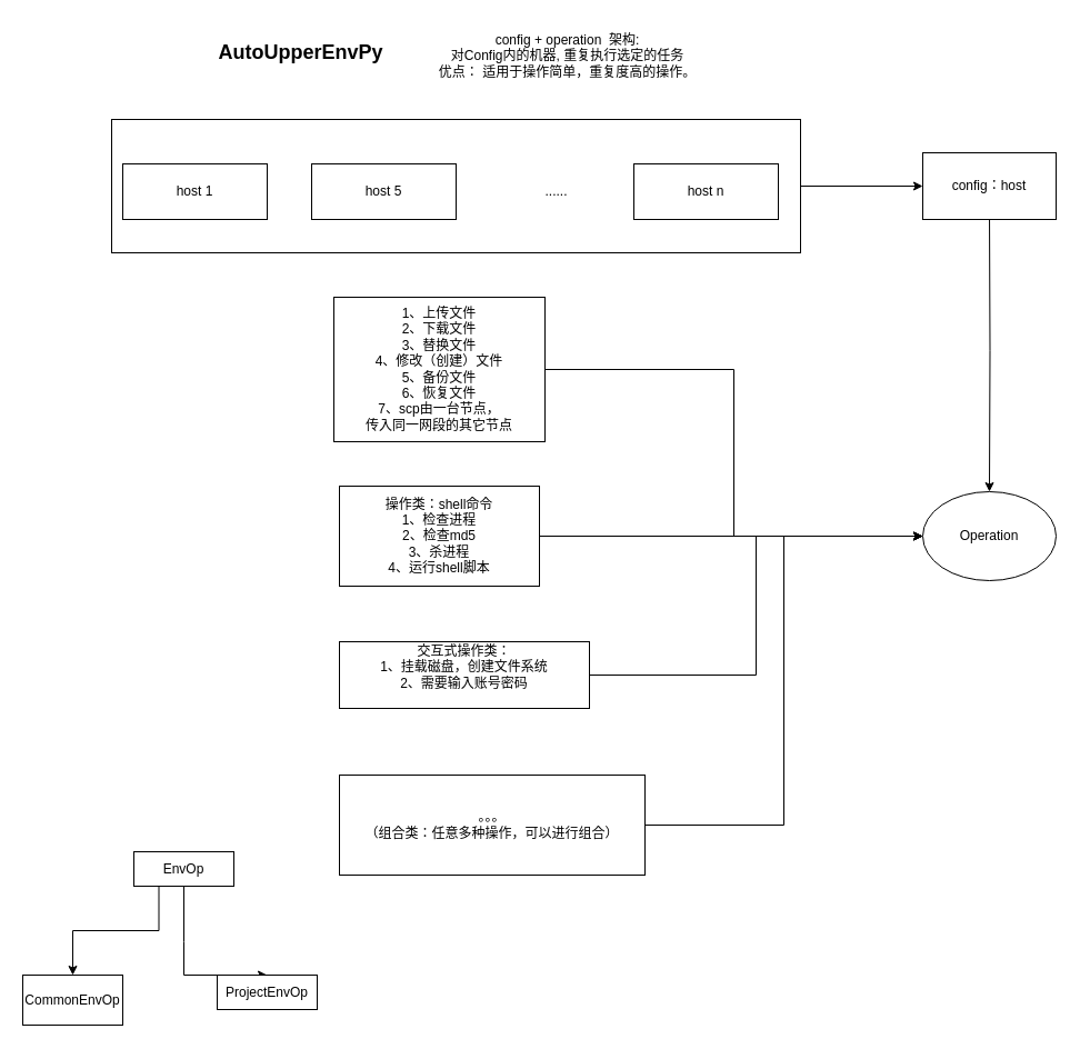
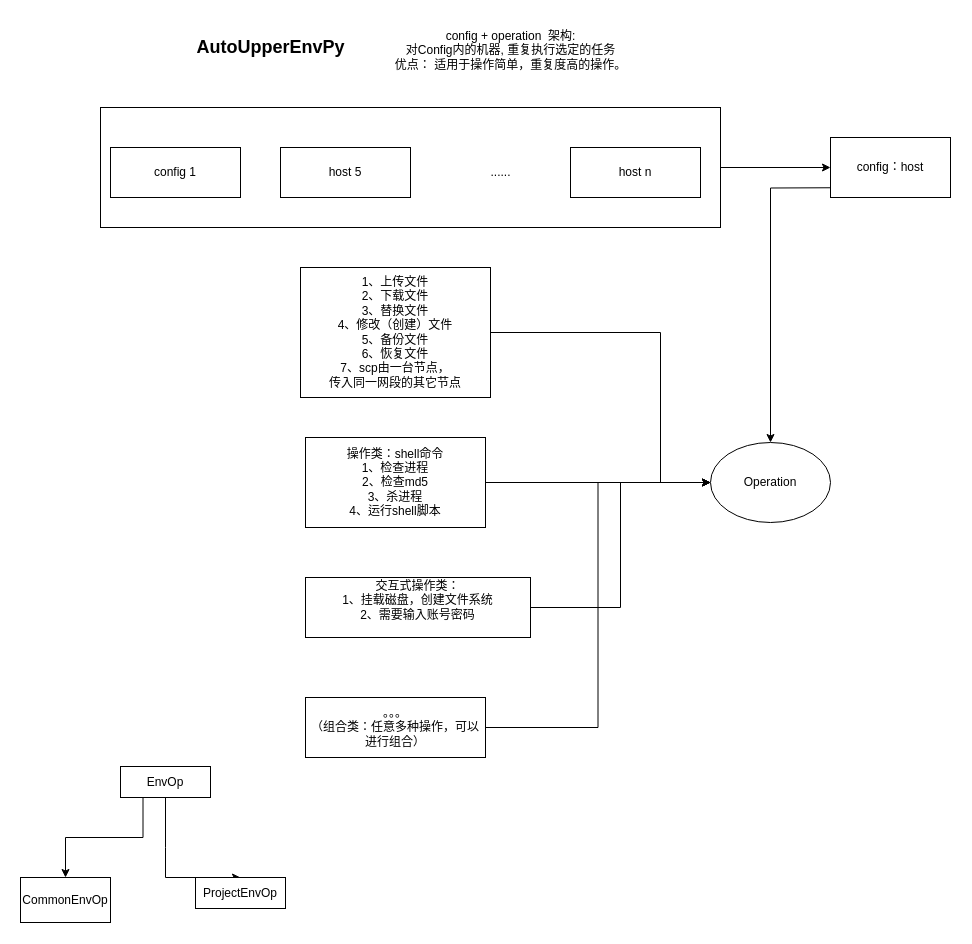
  <mxCell id="0" />
  <mxCell id="1" parent="0" />
  <mxCell id="2" style="edgeStyle=orthogonalEdgeStyle;rounded=0;orthogonalLoop=1;jettySize=auto;html=1;" parent="1" source="3" target="9" edge="1"><mxGeometry relative="1" as="geometry" /></mxCell>
  <mxCell id="3" value="" style="rounded=0;whiteSpace=wrap;html=1;" parent="1" vertex="1"><mxGeometry x="100" y="107" width="620" height="120" as="geometry" /></mxCell>
- <mxCell id="4" value="host 1" style="rounded=0;whiteSpace=wrap;html=1;" parent="1" vertex="1"><mxGeometry x="110" y="147" width="130" height="50" as="geometry" /></mxCell>
+ <mxCell id="4" value="config 1" style="rounded=0;whiteSpace=wrap;html=1;" parent="1" vertex="1"><mxGeometry x="110" y="147" width="130" height="50" as="geometry" /></mxCell>
  <mxCell id="5" value="host 5" style="rounded=0;whiteSpace=wrap;html=1;" parent="1" vertex="1"><mxGeometry x="280" y="147" width="130" height="50" as="geometry" /></mxCell>
  <mxCell id="6" value="host n" style="rounded=0;whiteSpace=wrap;html=1;" parent="1" vertex="1"><mxGeometry x="570" y="147" width="130" height="50" as="geometry" /></mxCell>
  <mxCell id="7" value="......" style="text;html=1;align=center;verticalAlign=middle;resizable=0;points=[];autosize=1;strokeColor=none;fillColor=none;" parent="1" vertex="1"><mxGeometry x="480" y="157" width="40" height="30" as="geometry" /></mxCell>
  <mxCell id="8" style="edgeStyle=orthogonalEdgeStyle;rounded=0;orthogonalLoop=1;jettySize=auto;html=1;entryX=0.5;entryY=0;entryDx=0;entryDy=0;" parent="1" target="20" edge="1"><mxGeometry relative="1" as="geometry"><mxPoint x="890" y="187" as="sourcePoint" /></mxGeometry></mxCell>
  <mxCell id="9" value="config：host" style="rounded=0;whiteSpace=wrap;html=1;" parent="1" vertex="1"><mxGeometry x="830" y="137" width="120" height="60" as="geometry" /></mxCell>
  <mxCell id="10" style="edgeStyle=orthogonalEdgeStyle;rounded=0;orthogonalLoop=1;jettySize=auto;html=1;entryX=0;entryY=0.5;entryDx=0;entryDy=0;" parent="1" source="11" target="20" edge="1"><mxGeometry relative="1" as="geometry"><mxPoint x="790" y="437" as="targetPoint" /><Array as="points"><mxPoint x="660" y="332" /><mxPoint x="660" y="482" /></Array></mxGeometry></mxCell>
  <mxCell id="11" value="&lt;span style=&quot;text-wrap: nowrap;&quot;&gt;1、上传文件&lt;/span&gt;&lt;div style=&quot;border-color: var(--border-color); text-wrap: nowrap;&quot;&gt;2、下载文件&lt;/div&gt;&lt;div style=&quot;border-color: var(--border-color); text-wrap: nowrap;&quot;&gt;3、替换文件&lt;/div&gt;&lt;div style=&quot;border-color: var(--border-color); text-wrap: nowrap;&quot;&gt;4、修改（创建）文件&lt;/div&gt;&lt;div style=&quot;border-color: var(--border-color); text-wrap: nowrap;&quot;&gt;5、备份文件&lt;/div&gt;&lt;div style=&quot;border-color: var(--border-color); text-wrap: nowrap;&quot;&gt;6、恢复文件&lt;/div&gt;&lt;div style=&quot;border-color: var(--border-color); text-wrap: nowrap;&quot;&gt;7、scp由一台节点，&lt;/div&gt;&lt;div style=&quot;border-color: var(--border-color); text-wrap: nowrap;&quot;&gt;传入同一网段的其它节点&lt;/div&gt;" style="rounded=0;whiteSpace=wrap;html=1;" parent="1" vertex="1"><mxGeometry x="300" y="267" width="190" height="130" as="geometry" /></mxCell>
  <mxCell id="12" value="&lt;div&gt;&lt;span style=&quot;text-wrap: wrap;&quot;&gt;&lt;br&gt;&lt;/span&gt;&lt;/div&gt;" style="text;html=1;align=center;verticalAlign=middle;resizable=0;points=[];autosize=1;strokeColor=none;fillColor=none;" parent="1" vertex="1"><mxGeometry x="470" y="352" width="20" height="30" as="geometry" /></mxCell>
  <mxCell id="13" style="edgeStyle=orthogonalEdgeStyle;rounded=0;orthogonalLoop=1;jettySize=auto;html=1;" parent="1" source="14" target="20" edge="1"><mxGeometry relative="1" as="geometry" /></mxCell>
  <mxCell id="14" value="操作类：shell命令&lt;div&gt;1、检查进程&lt;/div&gt;&lt;div&gt;2、检查md5&lt;/div&gt;&lt;div&gt;3、杀进程&lt;/div&gt;&lt;div&gt;4、运行shell脚本&lt;/div&gt;" style="rounded=0;whiteSpace=wrap;html=1;" parent="1" vertex="1"><mxGeometry x="305" y="437" width="180" height="90" as="geometry" /></mxCell>
  <mxCell id="15" value="&lt;b&gt;&lt;font style=&quot;font-size: 18px;&quot;&gt;AutoUpperEnvPy&lt;/font&gt;&lt;/b&gt;" style="text;html=1;align=center;verticalAlign=middle;resizable=0;points=[];autosize=1;strokeColor=none;fillColor=none;" parent="1" vertex="1"><mxGeometry x="185" y="27" width="170" height="40" as="geometry" /></mxCell>
  <mxCell id="16" style="edgeStyle=orthogonalEdgeStyle;rounded=0;orthogonalLoop=1;jettySize=auto;html=1;exitX=1;exitY=0.5;exitDx=0;exitDy=0;entryX=0;entryY=0.5;entryDx=0;entryDy=0;" parent="1" source="17" target="20" edge="1"><mxGeometry relative="1" as="geometry" /></mxCell>
  <mxCell id="17" value="交互式操作类：&lt;div&gt;1、挂载磁盘，创建文件系统&lt;/div&gt;&lt;div&gt;2、需要输入账号密码&lt;/div&gt;&lt;div&gt;&lt;br&gt;&lt;/div&gt;" style="rounded=0;whiteSpace=wrap;html=1;" parent="1" vertex="1"><mxGeometry x="305" y="577" width="225" height="60" as="geometry" /></mxCell>
  <mxCell id="18" style="edgeStyle=orthogonalEdgeStyle;rounded=0;orthogonalLoop=1;jettySize=auto;html=1;entryX=0;entryY=0.5;entryDx=0;entryDy=0;" parent="1" source="19" target="20" edge="1"><mxGeometry relative="1" as="geometry" /></mxCell>
- <mxCell id="19" value="。。。&lt;div&gt;（组合类：任意多种操作，可以进行组合）&lt;/div&gt;" style="rounded=0;whiteSpace=wrap;html=1;" parent="1" vertex="1"><mxGeometry x="305" y="697" width="275" height="90" as="geometry" /></mxCell>
- <mxCell id="20" value="Operation" style="ellipse;whiteSpace=wrap;html=1;" parent="1" vertex="1"><mxGeometry x="830" y="442" width="120" height="80" as="geometry" /></mxCell>
+ <mxCell id="19" value="。。。&lt;div&gt;（组合类：任意多种操作，可以进行组合）&lt;/div&gt;" style="rounded=0;whiteSpace=wrap;html=1;" parent="1" vertex="1"><mxGeometry x="305" y="697" width="180" height="60" as="geometry" /></mxCell>
+ <mxCell id="20" value="Operation" style="ellipse;whiteSpace=wrap;html=1;" parent="1" vertex="1"><mxGeometry x="710" y="442" width="120" height="80" as="geometry" /></mxCell>
  <mxCell id="21" value="config + operation&amp;nbsp; 架构:&lt;div&gt;对Config内的机器, 重复执行选定的任务&lt;br&gt;&lt;div&gt;优点： 适用于操作简单，重复度高的操作。&lt;/div&gt;&lt;/div&gt;" style="text;html=1;align=center;verticalAlign=middle;resizable=0;points=[];autosize=1;strokeColor=none;fillColor=none;" parent="1" vertex="1"><mxGeometry x="385" y="20" width="250" height="60" as="geometry" /></mxCell>
  <mxCell id="22" style="edgeStyle=orthogonalEdgeStyle;rounded=0;orthogonalLoop=1;jettySize=auto;html=1;entryX=0.5;entryY=0;entryDx=0;entryDy=0;" parent="1" source="24" target="25" edge="1"><mxGeometry relative="1" as="geometry"><Array as="points"><mxPoint x="165" y="847" /><mxPoint x="165" y="847" /></Array></mxGeometry></mxCell>
  <mxCell id="23" style="edgeStyle=orthogonalEdgeStyle;rounded=0;orthogonalLoop=1;jettySize=auto;html=1;exitX=0.25;exitY=1;exitDx=0;exitDy=0;entryX=0.5;entryY=0;entryDx=0;entryDy=0;" edge="1" parent="1" source="24" target="26"><mxGeometry relative="1" as="geometry" /></mxCell>
  <mxCell id="24" value="EnvOp" style="rounded=0;whiteSpace=wrap;html=1;" parent="1" vertex="1"><mxGeometry x="120" y="766" width="90" height="31" as="geometry" /></mxCell>
  <mxCell id="25" value="ProjectEnvOp" style="rounded=0;whiteSpace=wrap;html=1;" parent="1" vertex="1"><mxGeometry x="195" y="877" width="90" height="31" as="geometry" /></mxCell>
  <mxCell id="26" value="CommonEnvOp" style="rounded=0;whiteSpace=wrap;html=1;" vertex="1" parent="1"><mxGeometry x="20" y="877" width="90" height="45" as="geometry" /></mxCell>
